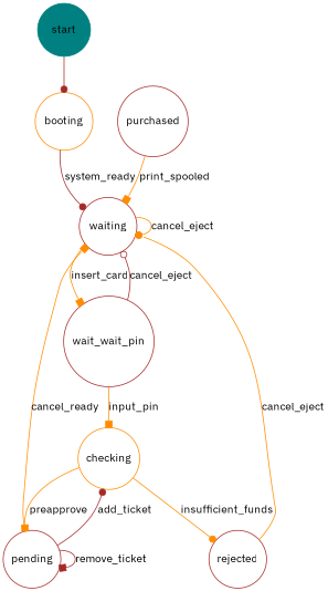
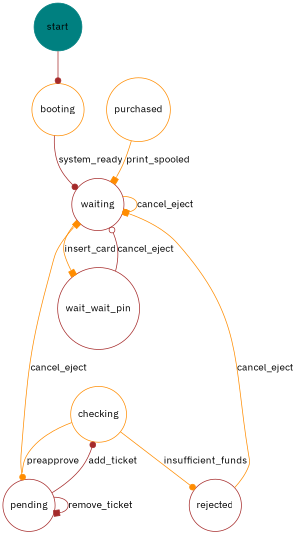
  digraph {
    fontname="IBM Plex Sans"
    node [color=brown fontname="IBM Plex Sans" shape=circle]
    edge [arrowhead=box color=darkorange fontname="IBM Plex Sans"]
    start [color=teal height=0.25 style=filled width=0.25]
    n2 [color=darkorange height=1 label=booting width=1]
    n3 [height=1 label=waiting width=1]
    n4 [height=1 label=pending width=1]
    n5 [color=darkorange height=1 label=checking width=1]
-   n6 [height=1 label=purchased width=1]
+   n6 [color=darkorange height=1 label=purchased width=1]
    n7 [height=1 label=wait_wait_pin width=1]
    n8 [height=1 label=rejected width=1]
    start -> n2 [arrowhead=dot color=brown]
    n2 -> n3 [arrowhead=dot color=brown label=system_ready]
    n3 -> n3 [arrowhead=dot label=cancel_eject]
    n3 -> n7 [label=insert_card]
-   n4 -> n3 [label=cancel_ready]
+   n4 -> n3 [label=cancel_eject]
    n4 -> n4 [color=brown label=remove_ticket]
    n4 -> n5 [arrowhead=dot color=brown label=add_ticket]
-   n5 -> n4 [label=preapprove]
+   n5 -> n4 [arrowhead=dot label=preapprove]
    n5 -> n8 [arrowhead=dot label=insufficient_funds]
    n6 -> n3 [label=print_spooled]
    n7 -> n3 [arrowhead=odot color=brown label=cancel_eject]
-   n7 -> n5 [label=input_pin]
-   n8 -> n3 [arrowhead=dot label=cancel_eject]
+   n8 -> n3 [label=cancel_eject]
  }
